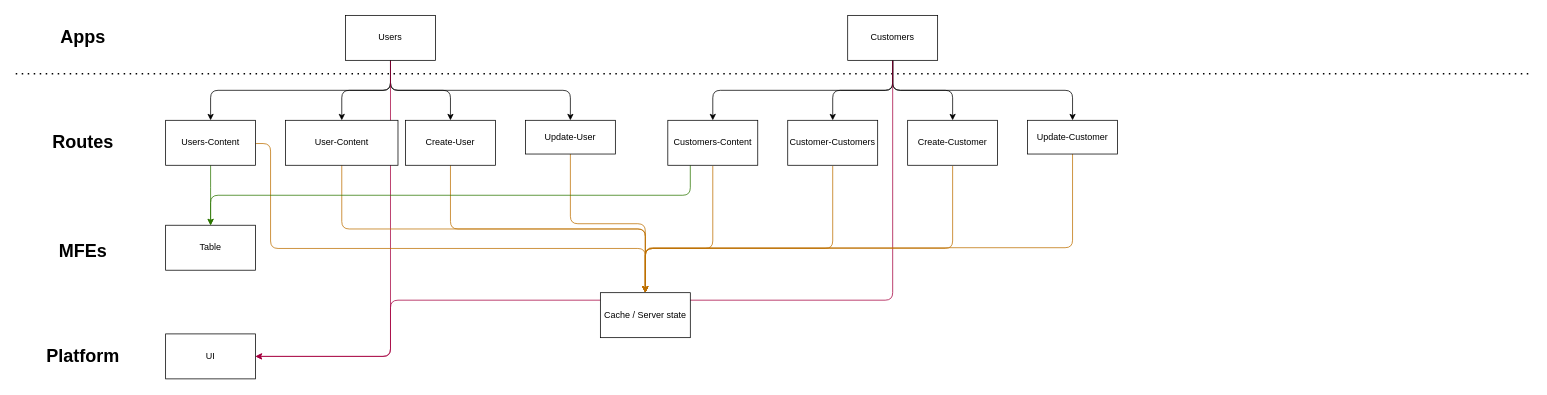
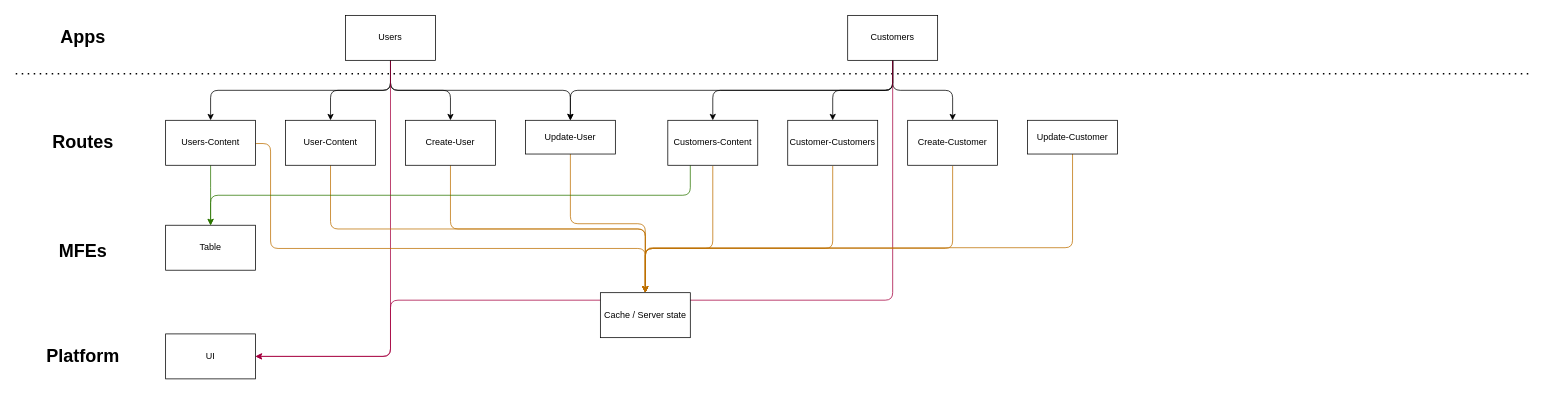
  <mxCell id="0" />
  <mxCell id="1" parent="0" />
  <mxCell id="2" style="edgeStyle=elbowEdgeStyle;elbow=vertical;html=1;entryX=0.5;entryY=0;entryDx=0;entryDy=0;" parent="1" source="7" target="21" edge="1"><mxGeometry relative="1" as="geometry" /></mxCell>
  <mxCell id="3" style="edgeStyle=elbowEdgeStyle;elbow=vertical;html=1;entryX=0.5;entryY=0;entryDx=0;entryDy=0;" parent="1" source="7" target="16" edge="1"><mxGeometry relative="1" as="geometry" /></mxCell>
  <mxCell id="4" style="edgeStyle=elbowEdgeStyle;elbow=vertical;html=1;entryX=0.5;entryY=0;entryDx=0;entryDy=0;" parent="1" source="7" target="18" edge="1"><mxGeometry relative="1" as="geometry" /></mxCell>
  <mxCell id="5" style="edgeStyle=elbowEdgeStyle;elbow=vertical;html=1;entryX=0.5;entryY=0;entryDx=0;entryDy=0;" parent="1" source="7" target="9" edge="1"><mxGeometry relative="1" as="geometry" /></mxCell>
  <mxCell id="6" style="edgeStyle=elbowEdgeStyle;elbow=vertical;html=1;fillColor=#d80073;strokeColor=#A50040;" parent="1" source="7" target="23" edge="1"><mxGeometry relative="1" as="geometry"><Array as="points"><mxPoint y="475" x="420" /><mxPoint x="520" y="490" /></Array></mxGeometry></mxCell>
  <mxCell id="7" value="Users" style="rounded=0;whiteSpace=wrap;html=1;" parent="1" vertex="1"><mxGeometry x="460" y="20" width="120" height="60" as="geometry" /></mxCell>
  <mxCell id="8" style="edgeStyle=elbowEdgeStyle;elbow=vertical;html=1;entryX=0.5;entryY=0;entryDx=0;entryDy=0;fillColor=#f0a30a;strokeColor=#BD7000;" parent="1" source="9" target="39" edge="1"><mxGeometry relative="1" as="geometry" /></mxCell>
  <mxCell id="9" value="Update-User" style="rounded=0;whiteSpace=wrap;html=1;" parent="1" vertex="1"><mxGeometry x="700" y="160" width="120" height="45" as="geometry" /></mxCell>
  <mxCell id="10" value="&lt;h1&gt;Apps&lt;/h1&gt;" style="text;html=1;strokeColor=none;fillColor=none;align=center;verticalAlign=middle;whiteSpace=wrap;rounded=0;" parent="1" vertex="1"><mxGeometry x="80" y="35" width="60" height="30" as="geometry" /></mxCell>
  <mxCell id="11" value="&lt;h1&gt;Routes&lt;/h1&gt;" style="text;html=1;strokeColor=none;fillColor=none;align=center;verticalAlign=middle;whiteSpace=wrap;rounded=0;" parent="1" vertex="1"><mxGeometry x="80" y="175" width="60" height="30" as="geometry" /></mxCell>
  <mxCell id="12" value="&lt;h1&gt;MFEs&lt;/h1&gt;" style="text;html=1;strokeColor=none;fillColor=none;align=center;verticalAlign=middle;whiteSpace=wrap;rounded=0;" parent="1" vertex="1"><mxGeometry x="80" y="320" width="60" height="30" as="geometry" /></mxCell>
  <mxCell id="13" value="&lt;h1&gt;Platform&lt;/h1&gt;" style="text;html=1;strokeColor=none;fillColor=none;align=center;verticalAlign=middle;whiteSpace=wrap;rounded=0;" parent="1" vertex="1"><mxGeometry x="80" y="460" width="60" height="30" as="geometry" /></mxCell>
  <mxCell id="14" value="" style="endArrow=none;dashed=1;html=1;dashPattern=1 3;strokeWidth=2;" parent="1" edge="1"><mxGeometry width="50" height="50" relative="1" as="geometry"><mxPoint x="20" y="98" as="sourcePoint" /><mxPoint x="2040.992" y="98" as="targetPoint" /></mxGeometry></mxCell>
  <mxCell id="15" style="edgeStyle=elbowEdgeStyle;elbow=vertical;html=1;entryX=0.5;entryY=0;entryDx=0;entryDy=0;fillColor=#f0a30a;strokeColor=#BD7000;" parent="1" source="16" target="39" edge="1"><mxGeometry relative="1" as="geometry"><mxPoint x="600" y="440" as="targetPoint" /></mxGeometry></mxCell>
- <mxCell id="16" value="User-Content" style="rounded=0;whiteSpace=wrap;html=1;" parent="1" vertex="1"><mxGeometry x="380" y="160" width="150" height="60" as="geometry" /></mxCell>
+ <mxCell id="16" value="User-Content" style="rounded=0;whiteSpace=wrap;html=1;" parent="1" vertex="1"><mxGeometry x="380" y="160" width="120" height="60" as="geometry" /></mxCell>
  <mxCell id="17" style="edgeStyle=elbowEdgeStyle;elbow=vertical;html=1;entryX=0.5;entryY=0;entryDx=0;entryDy=0;fillColor=#f0a30a;strokeColor=#BD7000;" parent="1" source="18" target="39" edge="1"><mxGeometry relative="1" as="geometry" /></mxCell>
  <mxCell id="18" value="Create-User" style="rounded=0;whiteSpace=wrap;html=1;" parent="1" vertex="1"><mxGeometry x="540" y="160" width="120" height="60" as="geometry" /></mxCell>
  <mxCell id="19" value="" style="edgeStyle=elbowEdgeStyle;elbow=vertical;html=1;fillColor=#60a917;strokeColor=#2D7600;" parent="1" source="21" target="22" edge="1"><mxGeometry relative="1" as="geometry" /></mxCell>
  <mxCell id="20" style="edgeStyle=orthogonalEdgeStyle;html=1;exitX=1;exitY=0.5;exitDx=0;exitDy=0;entryX=0.5;entryY=0;entryDx=0;entryDy=0;fillColor=#f0a30a;strokeColor=#BD7000;" parent="1" target="39" edge="1"><mxGeometry relative="1" as="geometry"><mxPoint x="340" y="191" as="sourcePoint" /><mxPoint x="600" y="451" as="targetPoint" /><Array as="points"><mxPoint x="360" y="191" /><mxPoint x="360" y="331" /><mxPoint x="860" y="331" /></Array></mxGeometry></mxCell>
  <mxCell id="21" value="Users-Content" style="rounded=0;whiteSpace=wrap;html=1;" parent="1" vertex="1"><mxGeometry x="220" y="160" width="120" height="60" as="geometry" /></mxCell>
  <mxCell id="22" value="Table" style="rounded=0;whiteSpace=wrap;html=1;" parent="1" vertex="1"><mxGeometry x="220" y="300" width="120" height="60" as="geometry" /></mxCell>
  <mxCell id="23" value="UI" style="rounded=0;whiteSpace=wrap;html=1;" parent="1" vertex="1"><mxGeometry x="220" y="445" width="120" height="60" as="geometry" /></mxCell>
  <mxCell id="24" style="edgeStyle=elbowEdgeStyle;elbow=vertical;html=1;entryX=0.5;entryY=0;entryDx=0;entryDy=0;" parent="1" source="29" target="38" edge="1"><mxGeometry relative="1" as="geometry" /></mxCell>
  <mxCell id="25" style="edgeStyle=elbowEdgeStyle;elbow=vertical;html=1;entryX=0.5;entryY=0;entryDx=0;entryDy=0;" parent="1" source="29" target="33" edge="1"><mxGeometry relative="1" as="geometry" /></mxCell>
  <mxCell id="26" style="edgeStyle=elbowEdgeStyle;elbow=vertical;html=1;entryX=0.5;entryY=0;entryDx=0;entryDy=0;" parent="1" source="29" target="35" edge="1"><mxGeometry relative="1" as="geometry" /></mxCell>
- <mxCell id="27" style="edgeStyle=elbowEdgeStyle;elbow=vertical;html=1;entryX=0.5;entryY=0;entryDx=0;entryDy=0;" parent="1" source="29" target="31" edge="1"><mxGeometry relative="1" as="geometry" /></mxCell>
+ <mxCell id="27" style="edgeStyle=elbowEdgeStyle;elbow=vertical;html=1;" parent="1" source="29" target="9" edge="1"><mxGeometry relative="1" as="geometry" /></mxCell>
  <mxCell id="28" style="edgeStyle=orthogonalEdgeStyle;html=1;exitX=0.5;exitY=1;exitDx=0;exitDy=0;entryX=1;entryY=0.5;entryDx=0;entryDy=0;fillColor=#d80073;strokeColor=#A50040;" parent="1" source="29" target="23" edge="1"><mxGeometry relative="1" as="geometry"><Array as="points"><mxPoint x="1190" y="400" /><mxPoint x="520" y="400" /><mxPoint x="520" y="475" /></Array></mxGeometry></mxCell>
  <mxCell id="29" value="Customers" style="rounded=0;whiteSpace=wrap;html=1;" parent="1" vertex="1"><mxGeometry x="1130" y="20" width="120" height="60" as="geometry" /></mxCell>
  <mxCell id="30" style="edgeStyle=orthogonalEdgeStyle;html=1;entryX=0.5;entryY=0;entryDx=0;entryDy=0;fillColor=#f0a30a;strokeColor=#BD7000;exitX=0.5;exitY=1;exitDx=0;exitDy=0;" parent="1" source="31" target="39" edge="1"><mxGeometry relative="1" as="geometry"><mxPoint x="1750" y="190" as="sourcePoint" /><mxPoint x="920" y="415" as="targetPoint" /><Array as="points"><mxPoint x="1430" y="330" /><mxPoint x="860" y="330" /></Array></mxGeometry></mxCell>
  <mxCell id="31" value="Update-Customer" style="rounded=0;whiteSpace=wrap;html=1;" parent="1" vertex="1"><mxGeometry x="1370" y="160" width="120" height="45" as="geometry" /></mxCell>
  <mxCell id="32" style="edgeStyle=orthogonalEdgeStyle;html=1;entryX=0.5;entryY=0;entryDx=0;entryDy=0;fillColor=#f0a30a;strokeColor=#BD7000;" parent="1" target="39" edge="1"><mxGeometry relative="1" as="geometry"><mxPoint x="1110" y="221" as="sourcePoint" /><mxPoint x="600" y="446" as="targetPoint" /><Array as="points"><mxPoint x="1110" y="331" /><mxPoint x="860" y="331" /></Array></mxGeometry></mxCell>
  <mxCell id="33" value="Customer-Customers" style="rounded=0;whiteSpace=wrap;html=1;" parent="1" vertex="1"><mxGeometry x="1050" y="160" width="120" height="60" as="geometry" /></mxCell>
  <mxCell id="34" style="edgeStyle=orthogonalEdgeStyle;html=1;entryX=0.5;entryY=0;entryDx=0;entryDy=0;fillColor=#f0a30a;strokeColor=#BD7000;" parent="1" target="39" edge="1"><mxGeometry relative="1" as="geometry"><mxPoint x="1270" y="221" as="sourcePoint" /><mxPoint x="600" y="446" as="targetPoint" /><Array as="points"><mxPoint x="1270" y="331" /><mxPoint x="860" y="331" /></Array></mxGeometry></mxCell>
  <mxCell id="35" value="Create-Customer" style="rounded=0;whiteSpace=wrap;html=1;" parent="1" vertex="1"><mxGeometry x="1210" y="160" width="120" height="60" as="geometry" /></mxCell>
  <mxCell id="36" style="edgeStyle=orthogonalEdgeStyle;html=1;exitX=0.25;exitY=1;exitDx=0;exitDy=0;entryX=0.5;entryY=0;entryDx=0;entryDy=0;fillColor=#60a917;strokeColor=#2D7600;" parent="1" source="38" target="22" edge="1"><mxGeometry relative="1" as="geometry" /></mxCell>
  <mxCell id="37" style="edgeStyle=orthogonalEdgeStyle;html=1;entryX=0.5;entryY=0;entryDx=0;entryDy=0;fillColor=#f0a30a;strokeColor=#BD7000;" parent="1" target="39" edge="1"><mxGeometry relative="1" as="geometry"><mxPoint x="950" y="221" as="sourcePoint" /><mxPoint x="600" y="446" as="targetPoint" /><Array as="points"><mxPoint x="950" y="331" /><mxPoint x="860" y="331" /></Array></mxGeometry></mxCell>
  <mxCell id="38" value="Customers-Content" style="rounded=0;whiteSpace=wrap;html=1;" parent="1" vertex="1"><mxGeometry x="890" y="160" width="120" height="60" as="geometry" /></mxCell>
  <mxCell id="39" value="Cache / Server state" style="rounded=0;whiteSpace=wrap;html=1;" parent="1" vertex="1"><mxGeometry x="800" y="390" width="120" height="60" as="geometry" /></mxCell>
